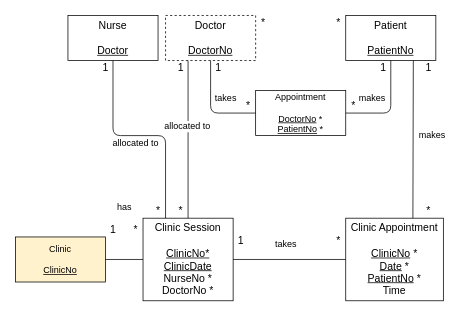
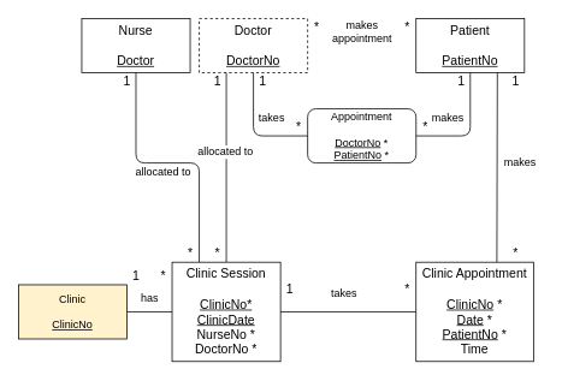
  <mxCell id="0" />
  <mxCell id="1" parent="0" />
  <mxCell id="2" value="&lt;font style=&quot;font-size: 14px&quot;&gt;Doctor&lt;br&gt;&lt;br&gt;&lt;u&gt;DoctorNo&lt;/u&gt;&lt;br&gt;&lt;/font&gt;" style="rounded=0;whiteSpace=wrap;html=1;dashed=1;" vertex="1" parent="1"><mxGeometry x="220" y="20" width="120" height="60" as="geometry" /></mxCell>
  <mxCell id="3" value="&lt;font style=&quot;font-size: 14px&quot;&gt;Patient&lt;br&gt;&lt;br&gt;&lt;u&gt;PatientNo&lt;/u&gt;&lt;br&gt;&lt;/font&gt;" style="rounded=0;whiteSpace=wrap;html=1;" vertex="1" parent="1"><mxGeometry x="460" y="20" width="120" height="60" as="geometry" /></mxCell>
  <mxCell id="4" value="&lt;font style=&quot;font-size: 14px&quot;&gt;*&lt;/font&gt;" style="text;html=1;align=center;verticalAlign=middle;resizable=0;points=[];autosize=1;" vertex="1" parent="1"><mxGeometry x="340" y="20" width="20" height="20" as="geometry" /></mxCell>
  <mxCell id="5" value="&lt;font style=&quot;font-size: 14px&quot;&gt;*&lt;/font&gt;" style="text;html=1;align=center;verticalAlign=middle;resizable=0;points=[];autosize=1;" vertex="1" parent="1"><mxGeometry x="440" y="20" width="20" height="20" as="geometry" /></mxCell>
- <mxCell id="7" value="Appointment&lt;br&gt;&lt;br&gt;&lt;u&gt;DoctorNo&lt;/u&gt; *&lt;br&gt;&lt;u&gt;PatientNo&lt;/u&gt; *" style="rounded=0;whiteSpace=wrap;html=1;" vertex="1" parent="1"><mxGeometry x="340" y="120" width="120" height="60" as="geometry" /></mxCell>
+ <mxCell id="6" value="makes &lt;br&gt;appointment" style="text;html=1;align=center;verticalAlign=middle;resizable=0;points=[];autosize=1;" vertex="1" parent="1"><mxGeometry x="360" y="20" width="80" height="30" as="geometry" /></mxCell>
+ <mxCell id="7" value="Appointment&lt;br&gt;&lt;br&gt;&lt;u&gt;DoctorNo&lt;/u&gt; *&lt;br&gt;&lt;u&gt;PatientNo&lt;/u&gt; *" style="whiteSpace=wrap;html=1;rounded=1;" vertex="1" parent="1"><mxGeometry x="340" y="120" width="120" height="60" as="geometry" /></mxCell>
  <mxCell id="8" value="" style="endArrow=none;html=1;entryX=0.5;entryY=1;entryDx=0;entryDy=0;exitX=0;exitY=0.5;exitDx=0;exitDy=0;" edge="1" parent="1" source="7" target="2"><mxGeometry width="50" height="50" relative="1" as="geometry"><mxPoint x="260" y="170" as="sourcePoint" /><mxPoint x="310" y="120" as="targetPoint" /><Array as="points"><mxPoint x="280" y="150" /></Array></mxGeometry></mxCell>
  <mxCell id="9" value="" style="endArrow=none;html=1;entryX=0.5;entryY=1;entryDx=0;entryDy=0;exitX=1;exitY=0.5;exitDx=0;exitDy=0;" edge="1" parent="1" source="7" target="3"><mxGeometry width="50" height="50" relative="1" as="geometry"><mxPoint x="490" y="180" as="sourcePoint" /><mxPoint x="540" y="130" as="targetPoint" /><Array as="points"><mxPoint x="520" y="150" /></Array></mxGeometry></mxCell>
  <mxCell id="10" value="&lt;font style=&quot;font-size: 14px&quot;&gt;*&lt;/font&gt;" style="text;html=1;align=center;verticalAlign=middle;resizable=0;points=[];autosize=1;" vertex="1" parent="1"><mxGeometry x="320" y="130" width="20" height="20" as="geometry" /></mxCell>
  <mxCell id="11" value="&lt;font style=&quot;font-size: 14px&quot;&gt;*&lt;/font&gt;" style="text;html=1;align=center;verticalAlign=middle;resizable=0;points=[];autosize=1;" vertex="1" parent="1"><mxGeometry x="460" y="130" width="20" height="20" as="geometry" /></mxCell>
  <mxCell id="12" value="&lt;font style=&quot;font-size: 14px&quot;&gt;1&lt;/font&gt;" style="text;html=1;align=center;verticalAlign=middle;resizable=0;points=[];autosize=1;" vertex="1" parent="1"><mxGeometry x="280" y="80" width="20" height="20" as="geometry" /></mxCell>
  <mxCell id="13" value="&lt;font style=&quot;font-size: 14px&quot;&gt;1&lt;/font&gt;" style="text;html=1;align=center;verticalAlign=middle;resizable=0;points=[];autosize=1;" vertex="1" parent="1"><mxGeometry x="500" y="80" width="20" height="20" as="geometry" /></mxCell>
  <mxCell id="14" value="makes" style="text;html=1;align=center;verticalAlign=middle;resizable=0;points=[];autosize=1;" vertex="1" parent="1"><mxGeometry x="470" y="120" width="50" height="20" as="geometry" /></mxCell>
  <mxCell id="15" value="takes" style="text;html=1;align=center;verticalAlign=middle;resizable=0;points=[];autosize=1;" vertex="1" parent="1"><mxGeometry x="280" y="120" width="40" height="20" as="geometry" /></mxCell>
  <mxCell id="16" value="" style="endArrow=none;html=1;entryX=0.25;entryY=1;entryDx=0;entryDy=0;exitX=0.5;exitY=0;exitDx=0;exitDy=0;" edge="1" parent="1" source="18" target="2"><mxGeometry width="50" height="50" relative="1" as="geometry"><mxPoint x="250" y="280" as="sourcePoint" /><mxPoint x="260" y="110" as="targetPoint" /></mxGeometry></mxCell>
  <mxCell id="17" value="&lt;font style=&quot;font-size: 12px&quot;&gt;allocated to&lt;/font&gt;" style="edgeLabel;html=1;align=center;verticalAlign=middle;resizable=0;points=[];" vertex="1" connectable="0" parent="16"><mxGeometry x="0.167" y="3" relative="1" as="geometry"><mxPoint x="1" as="offset" /></mxGeometry></mxCell>
  <mxCell id="18" value="&lt;font style=&quot;font-size: 14px&quot;&gt;Clinic Session&lt;br&gt;&lt;br&gt;&lt;u&gt;ClinicNo*&lt;br&gt;ClinicDate&lt;br&gt;&lt;/u&gt;NurseNo *&lt;br&gt;DoctorNo *&lt;br&gt;&lt;/font&gt;" style="rounded=0;whiteSpace=wrap;html=1;" vertex="1" parent="1"><mxGeometry x="190" y="290" width="120" height="110" as="geometry" /></mxCell>
  <mxCell id="19" value="Clinic&lt;br&gt;&lt;br&gt;&lt;u&gt;ClinicNo&lt;/u&gt;" style="whiteSpace=wrap;html=1;rounded=0;fillColor=#fff2cc;" vertex="1" parent="1"><mxGeometry x="20" y="315" width="120" height="60" as="geometry" /></mxCell>
  <mxCell id="20" value="" style="endArrow=none;html=1;entryX=1;entryY=0.5;entryDx=0;entryDy=0;exitX=0;exitY=0.5;exitDx=0;exitDy=0;" edge="1" parent="1" source="18" target="19"><mxGeometry width="50" height="50" relative="1" as="geometry"><mxPoint x="160" y="345" as="sourcePoint" /><mxPoint x="410" y="240" as="targetPoint" /></mxGeometry></mxCell>
  <mxCell id="21" value="&lt;font style=&quot;font-size: 14px&quot;&gt;Nurse&lt;br&gt;&lt;br&gt;&lt;u&gt;Doctor&lt;/u&gt;&lt;br&gt;&lt;/font&gt;" style="rounded=0;whiteSpace=wrap;html=1;" vertex="1" parent="1"><mxGeometry x="90" y="20" width="120" height="60" as="geometry" /></mxCell>
  <mxCell id="22" value="" style="endArrow=none;html=1;entryX=0.5;entryY=1;entryDx=0;entryDy=0;exitX=0.25;exitY=0;exitDx=0;exitDy=0;" edge="1" parent="1" source="18" target="21"><mxGeometry width="50" height="50" relative="1" as="geometry"><mxPoint x="150" y="210" as="sourcePoint" /><mxPoint x="200" y="160" as="targetPoint" /><Array as="points"><mxPoint x="220" y="180" /><mxPoint x="150" y="180" /></Array></mxGeometry></mxCell>
  <mxCell id="23" value="&lt;font style=&quot;font-size: 14px&quot;&gt;1&lt;/font&gt;" style="text;html=1;align=center;verticalAlign=middle;resizable=0;points=[];autosize=1;" vertex="1" parent="1"><mxGeometry x="230" y="80" width="20" height="20" as="geometry" /></mxCell>
  <mxCell id="24" value="&lt;font style=&quot;font-size: 14px&quot;&gt;1&lt;/font&gt;" style="text;html=1;align=center;verticalAlign=middle;resizable=0;points=[];autosize=1;" vertex="1" parent="1"><mxGeometry x="130" y="80" width="20" height="20" as="geometry" /></mxCell>
  <mxCell id="25" value="&lt;font style=&quot;font-size: 14px&quot;&gt;*&lt;/font&gt;" style="text;html=1;align=center;verticalAlign=middle;resizable=0;points=[];autosize=1;" vertex="1" parent="1"><mxGeometry x="200" y="270" width="20" height="20" as="geometry" /></mxCell>
  <mxCell id="26" value="&lt;font style=&quot;font-size: 14px&quot;&gt;*&lt;/font&gt;" style="text;html=1;align=center;verticalAlign=middle;resizable=0;points=[];autosize=1;" vertex="1" parent="1"><mxGeometry x="230" y="270" width="20" height="20" as="geometry" /></mxCell>
  <mxCell id="27" value="allocated to" style="text;html=1;align=center;verticalAlign=middle;resizable=0;points=[];autosize=1;" vertex="1" parent="1"><mxGeometry x="140" y="180" width="80" height="20" as="geometry" /></mxCell>
  <mxCell id="28" value="&lt;font style=&quot;font-size: 14px&quot;&gt;1&lt;/font&gt;" style="text;html=1;align=center;verticalAlign=middle;resizable=0;points=[];autosize=1;" vertex="1" parent="1"><mxGeometry x="140" y="295" width="20" height="20" as="geometry" /></mxCell>
  <mxCell id="29" value="&lt;font style=&quot;font-size: 14px&quot;&gt;*&lt;/font&gt;" style="text;html=1;align=center;verticalAlign=middle;resizable=0;points=[];autosize=1;" vertex="1" parent="1"><mxGeometry x="170" y="295" width="20" height="20" as="geometry" /></mxCell>
- <mxCell id="30" value="has" style="text;html=1;align=center;verticalAlign=middle;resizable=0;points=[];autosize=1;" vertex="1" parent="1"><mxGeometry x="150" y="265" width="30" height="20" as="geometry" /></mxCell>
+ <mxCell id="30" value="has" style="text;html=1;align=center;verticalAlign=middle;resizable=0;points=[];autosize=1;" vertex="1" parent="1"><mxGeometry x="150" y="320" width="30" height="20" as="geometry" /></mxCell>
  <mxCell id="31" value="&lt;font style=&quot;font-size: 14px&quot;&gt;1&lt;/font&gt;" style="text;html=1;align=center;verticalAlign=middle;resizable=0;points=[];autosize=1;" vertex="1" parent="1"><mxGeometry x="310" y="310" width="20" height="20" as="geometry" /></mxCell>
  <mxCell id="32" value="&lt;font style=&quot;font-size: 14px&quot;&gt;Clinic Appointment&lt;br&gt;&lt;br&gt;&lt;u&gt;ClinicNo&lt;/u&gt; *&lt;br&gt;&lt;u&gt;Date&lt;/u&gt; *&lt;br&gt;&lt;u&gt;PatientNo&lt;/u&gt; *&lt;br&gt;Time&lt;br&gt;&lt;/font&gt;" style="rounded=0;whiteSpace=wrap;html=1;" vertex="1" parent="1"><mxGeometry x="460" y="290" width="130" height="110" as="geometry" /></mxCell>
  <mxCell id="33" value="&lt;font style=&quot;font-size: 14px&quot;&gt;1&lt;/font&gt;" style="text;html=1;align=center;verticalAlign=middle;resizable=0;points=[];autosize=1;" vertex="1" parent="1"><mxGeometry x="560" y="80" width="20" height="20" as="geometry" /></mxCell>
  <mxCell id="34" value="&lt;font style=&quot;font-size: 14px&quot;&gt;*&lt;/font&gt;" style="text;html=1;align=center;verticalAlign=middle;resizable=0;points=[];autosize=1;" vertex="1" parent="1"><mxGeometry x="560" y="270" width="20" height="20" as="geometry" /></mxCell>
  <mxCell id="35" value="&lt;font style=&quot;font-size: 14px&quot;&gt;*&lt;/font&gt;" style="text;html=1;align=center;verticalAlign=middle;resizable=0;points=[];autosize=1;" vertex="1" parent="1"><mxGeometry x="440" y="310" width="20" height="20" as="geometry" /></mxCell>
  <mxCell id="36" value="" style="endArrow=none;html=1;entryX=0;entryY=0.5;entryDx=0;entryDy=0;exitX=1;exitY=0.5;exitDx=0;exitDy=0;" edge="1" parent="1" source="18" target="32"><mxGeometry width="50" height="50" relative="1" as="geometry"><mxPoint x="360" y="380" as="sourcePoint" /><mxPoint x="410" y="330" as="targetPoint" /></mxGeometry></mxCell>
  <mxCell id="37" value="" style="endArrow=none;html=1;entryX=0.75;entryY=1;entryDx=0;entryDy=0;exitX=0.688;exitY=0;exitDx=0;exitDy=0;exitPerimeter=0;" edge="1" parent="1" source="32" target="3"><mxGeometry width="50" height="50" relative="1" as="geometry"><mxPoint x="480" y="260" as="sourcePoint" /><mxPoint x="530" y="210" as="targetPoint" /></mxGeometry></mxCell>
  <mxCell id="38" value="takes" style="text;html=1;align=center;verticalAlign=middle;resizable=0;points=[];autosize=1;" vertex="1" parent="1"><mxGeometry x="360" y="315" width="40" height="20" as="geometry" /></mxCell>
  <mxCell id="39" value="makes" style="text;html=1;align=center;verticalAlign=middle;resizable=0;points=[];autosize=1;" vertex="1" parent="1"><mxGeometry x="550" y="170" width="50" height="20" as="geometry" /></mxCell>
